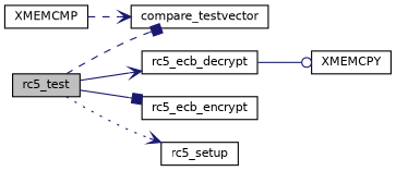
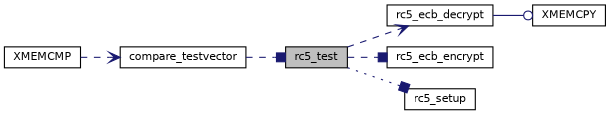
  digraph {
    rankdir=LR
    node [color=black fillcolor=white fontname=Helvetica fontsize=10 shape=record style=filled]
    edge [arrowhead=vee color=midnightblue fontname=Helvetica fontsize=10 labelfontname=Helvetica labelfontsize=10 style=solid]
    n1 [fillcolor=grey75 fontcolor=black height=0.2 label=rc5_test width=0.4]
    n2 [height=0.2 label=compare_testvector width=0.4]
    n3 [height=0.2 label=rc5_ecb_decrypt width=0.4]
    n4 [height=0.2 label=rc5_ecb_encrypt width=0.4]
    n5 [height=0.2 label=rc5_setup width=0.4]
    n6 [height=0.2 label=XMEMCPY width=0.4]
    n7 [height=0.2 label=XMEMCMP width=0.4]
-   n1 -> n2 [arrowhead=box style=dashed]
-   n1 -> n3
-   n1 -> n4 [arrowhead=box]
-   n1 -> n5 [style=dotted]
+   n2 -> n1 [arrowhead=box style=dashed]
+   n1 -> n3 [style=dashed]
+   n1 -> n4 [arrowhead=box style=dashed]
+   n1 -> n5 [arrowhead=box style=dotted]
    n3 -> n6 [arrowhead=odot]
    n7 -> n2 [style=dashed]
  }
